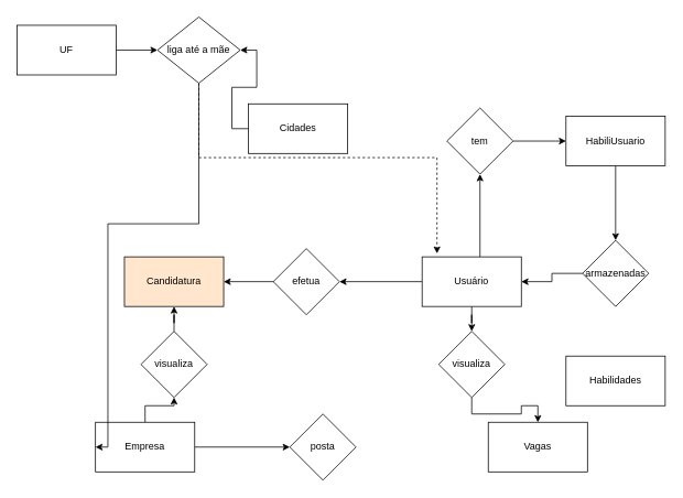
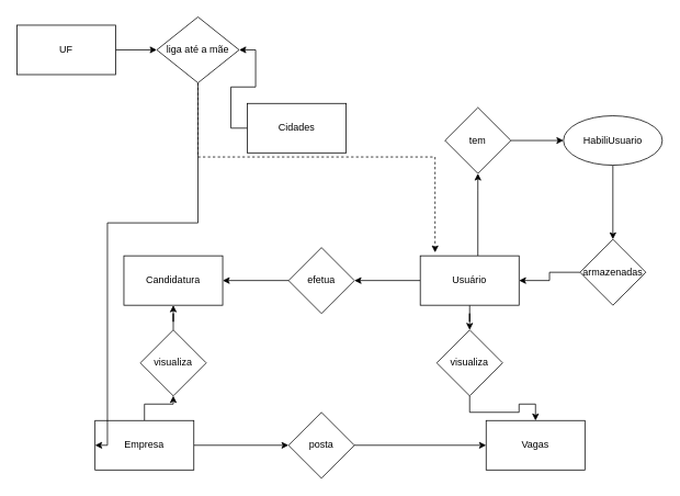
  <mxCell id="0" />
  <mxCell id="1" parent="0" />
  <mxCell id="2" style="edgeStyle=orthogonalEdgeStyle;rounded=0;orthogonalLoop=1;jettySize=auto;html=1;entryX=1;entryY=0.5;entryDx=0;entryDy=0;" edge="1" parent="1" source="3" target="28"><mxGeometry relative="1" as="geometry" /></mxCell>
  <mxCell id="3" value="Cidades" style="rounded=0;whiteSpace=wrap;html=1;" parent="1" vertex="1"><mxGeometry x="300" y="125" width="120" height="60" as="geometry" /></mxCell>
  <mxCell id="4" style="edgeStyle=orthogonalEdgeStyle;rounded=0;orthogonalLoop=1;jettySize=auto;html=1;entryX=0;entryY=0.5;entryDx=0;entryDy=0;" edge="1" parent="1" source="5" target="28"><mxGeometry relative="1" as="geometry" /></mxCell>
  <mxCell id="5" value="UF" style="rounded=0;whiteSpace=wrap;html=1;" parent="1" vertex="1"><mxGeometry x="20" y="30" width="120" height="60" as="geometry" /></mxCell>
- <mxCell id="6" value="Candidatura" style="rounded=0;whiteSpace=wrap;html=1;fillColor=#ffe6cc;" parent="1" vertex="1"><mxGeometry x="150" y="310" width="120" height="60" as="geometry" /></mxCell>
- <mxCell id="7" value="Habilidades" style="rounded=0;whiteSpace=wrap;html=1;" parent="1" vertex="1"><mxGeometry x="684" y="430" width="120" height="60" as="geometry" /></mxCell>
+ <mxCell id="6" value="Candidatura" style="rounded=0;whiteSpace=wrap;html=1;" parent="1" vertex="1"><mxGeometry x="150" y="310" width="120" height="60" as="geometry" /></mxCell>
  <mxCell id="8" value="Vagas" style="rounded=0;whiteSpace=wrap;html=1;" parent="1" vertex="1"><mxGeometry x="590" y="510" width="120" height="60" as="geometry" /></mxCell>
  <mxCell id="9" style="edgeStyle=orthogonalEdgeStyle;rounded=0;orthogonalLoop=1;jettySize=auto;html=1;exitX=1;exitY=0.5;exitDx=0;exitDy=0;entryX=0;entryY=0.5;entryDx=0;entryDy=0;" parent="1" source="11" target="17" edge="1"><mxGeometry relative="1" as="geometry" /></mxCell>
  <mxCell id="10" style="edgeStyle=orthogonalEdgeStyle;rounded=0;orthogonalLoop=1;jettySize=auto;html=1;entryX=0.5;entryY=1;entryDx=0;entryDy=0;" parent="1" source="11" target="25" edge="1"><mxGeometry relative="1" as="geometry" /></mxCell>
  <mxCell id="11" value="Empresa" style="rounded=0;whiteSpace=wrap;html=1;" parent="1" vertex="1"><mxGeometry x="115" y="510" width="120" height="60" as="geometry" /></mxCell>
  <mxCell id="12" style="edgeStyle=orthogonalEdgeStyle;rounded=0;orthogonalLoop=1;jettySize=auto;html=1;entryX=0.5;entryY=0;entryDx=0;entryDy=0;" parent="1" source="15" target="19" edge="1"><mxGeometry relative="1" as="geometry" /></mxCell>
  <mxCell id="13" style="edgeStyle=orthogonalEdgeStyle;rounded=0;orthogonalLoop=1;jettySize=auto;html=1;" parent="1" source="15" target="23" edge="1"><mxGeometry relative="1" as="geometry" /></mxCell>
  <mxCell id="14" style="edgeStyle=orthogonalEdgeStyle;rounded=0;orthogonalLoop=1;jettySize=auto;html=1;" edge="1" parent="1" source="15" target="32"><mxGeometry relative="1" as="geometry"><mxPoint x="570" y="210" as="targetPoint" /><Array as="points"><mxPoint x="580" y="230" /><mxPoint x="580" y="230" /></Array></mxGeometry></mxCell>
  <mxCell id="15" value="Usuário" style="rounded=0;whiteSpace=wrap;html=1;" parent="1" vertex="1"><mxGeometry x="510" y="310" width="120" height="60" as="geometry" /></mxCell>
+ <mxCell id="16" style="edgeStyle=orthogonalEdgeStyle;rounded=0;orthogonalLoop=1;jettySize=auto;html=1;entryX=0;entryY=0.5;entryDx=0;entryDy=0;" parent="1" source="17" target="8" edge="1"><mxGeometry relative="1" as="geometry" /></mxCell>
  <mxCell id="17" value="posta" style="rhombus;whiteSpace=wrap;html=1;" parent="1" vertex="1"><mxGeometry x="350" y="500" width="80" height="80" as="geometry" /></mxCell>
  <mxCell id="18" style="edgeStyle=orthogonalEdgeStyle;rounded=0;orthogonalLoop=1;jettySize=auto;html=1;exitX=0.5;exitY=1;exitDx=0;exitDy=0;entryX=0.5;entryY=0;entryDx=0;entryDy=0;" parent="1" source="19" target="8" edge="1"><mxGeometry relative="1" as="geometry" /></mxCell>
  <mxCell id="19" value="visualiza" style="rhombus;whiteSpace=wrap;html=1;" parent="1" vertex="1"><mxGeometry x="530" y="400" width="80" height="80" as="geometry" /></mxCell>
  <mxCell id="20" style="edgeStyle=orthogonalEdgeStyle;rounded=0;orthogonalLoop=1;jettySize=auto;html=1;" edge="1" parent="1" source="21" target="15"><mxGeometry relative="1" as="geometry" /></mxCell>
  <mxCell id="21" value="armazenadas" style="rhombus;whiteSpace=wrap;html=1;" parent="1" vertex="1"><mxGeometry x="704" y="290" width="80" height="80" as="geometry" /></mxCell>
  <mxCell id="22" style="edgeStyle=orthogonalEdgeStyle;rounded=0;orthogonalLoop=1;jettySize=auto;html=1;entryX=1;entryY=0.5;entryDx=0;entryDy=0;" parent="1" source="23" target="6" edge="1"><mxGeometry relative="1" as="geometry" /></mxCell>
- <mxCell id="23" value="efetua" style="rhombus;whiteSpace=wrap;html=1;" parent="1" vertex="1"><mxGeometry x="330" y="300" width="80" height="80" as="geometry" /></mxCell>
+ <mxCell id="23" value="efetua" style="rhombus;whiteSpace=wrap;html=1;" parent="1" vertex="1"><mxGeometry x="350" y="300" width="80" height="80" as="geometry" /></mxCell>
  <mxCell id="24" style="edgeStyle=orthogonalEdgeStyle;rounded=0;orthogonalLoop=1;jettySize=auto;html=1;entryX=0.5;entryY=1;entryDx=0;entryDy=0;" parent="1" source="25" target="6" edge="1"><mxGeometry relative="1" as="geometry" /></mxCell>
  <mxCell id="25" value="visualiza" style="rhombus;whiteSpace=wrap;html=1;" parent="1" vertex="1"><mxGeometry x="170" y="400" width="80" height="80" as="geometry" /></mxCell>
  <mxCell id="26" style="edgeStyle=orthogonalEdgeStyle;rounded=0;orthogonalLoop=1;jettySize=auto;html=1;entryX=0.15;entryY=-0.067;entryDx=0;entryDy=0;entryPerimeter=0;dashed=1;" edge="1" parent="1" source="28" target="15"><mxGeometry relative="1" as="geometry"><Array as="points"><mxPoint x="240" y="190" /><mxPoint x="528" y="190" /></Array></mxGeometry></mxCell>
  <mxCell id="27" style="edgeStyle=orthogonalEdgeStyle;rounded=0;orthogonalLoop=1;jettySize=auto;html=1;entryX=0;entryY=0.5;entryDx=0;entryDy=0;" edge="1" parent="1" source="28" target="11"><mxGeometry relative="1" as="geometry"><Array as="points"><mxPoint x="240" y="270" /><mxPoint x="130" y="270" /><mxPoint x="130" y="540" /></Array></mxGeometry></mxCell>
  <mxCell id="28" value="liga até a mãe" style="rhombus;whiteSpace=wrap;html=1;" parent="1" vertex="1"><mxGeometry x="190" y="20" width="100" height="80" as="geometry" /></mxCell>
  <mxCell id="29" style="edgeStyle=orthogonalEdgeStyle;rounded=0;orthogonalLoop=1;jettySize=auto;html=1;" edge="1" parent="1" source="30" target="21"><mxGeometry relative="1" as="geometry" /></mxCell>
- <mxCell id="30" value="HabiliUsuario" style="rounded=0;whiteSpace=wrap;html=1;" vertex="1" parent="1"><mxGeometry x="684" y="140" width="120" height="60" as="geometry" /></mxCell>
+ <mxCell id="30" value="HabiliUsuario" style="ellipse;whiteSpace=wrap;html=1;" vertex="1" parent="1"><mxGeometry x="684" y="140" width="120" height="60" as="geometry" /></mxCell>
  <mxCell id="31" style="edgeStyle=orthogonalEdgeStyle;rounded=0;orthogonalLoop=1;jettySize=auto;html=1;entryX=0;entryY=0.5;entryDx=0;entryDy=0;" edge="1" parent="1" source="32" target="30"><mxGeometry relative="1" as="geometry" /></mxCell>
  <mxCell id="32" value="tem" style="rhombus;whiteSpace=wrap;html=1;" vertex="1" parent="1"><mxGeometry x="540" y="130" width="80" height="80" as="geometry" /></mxCell>
